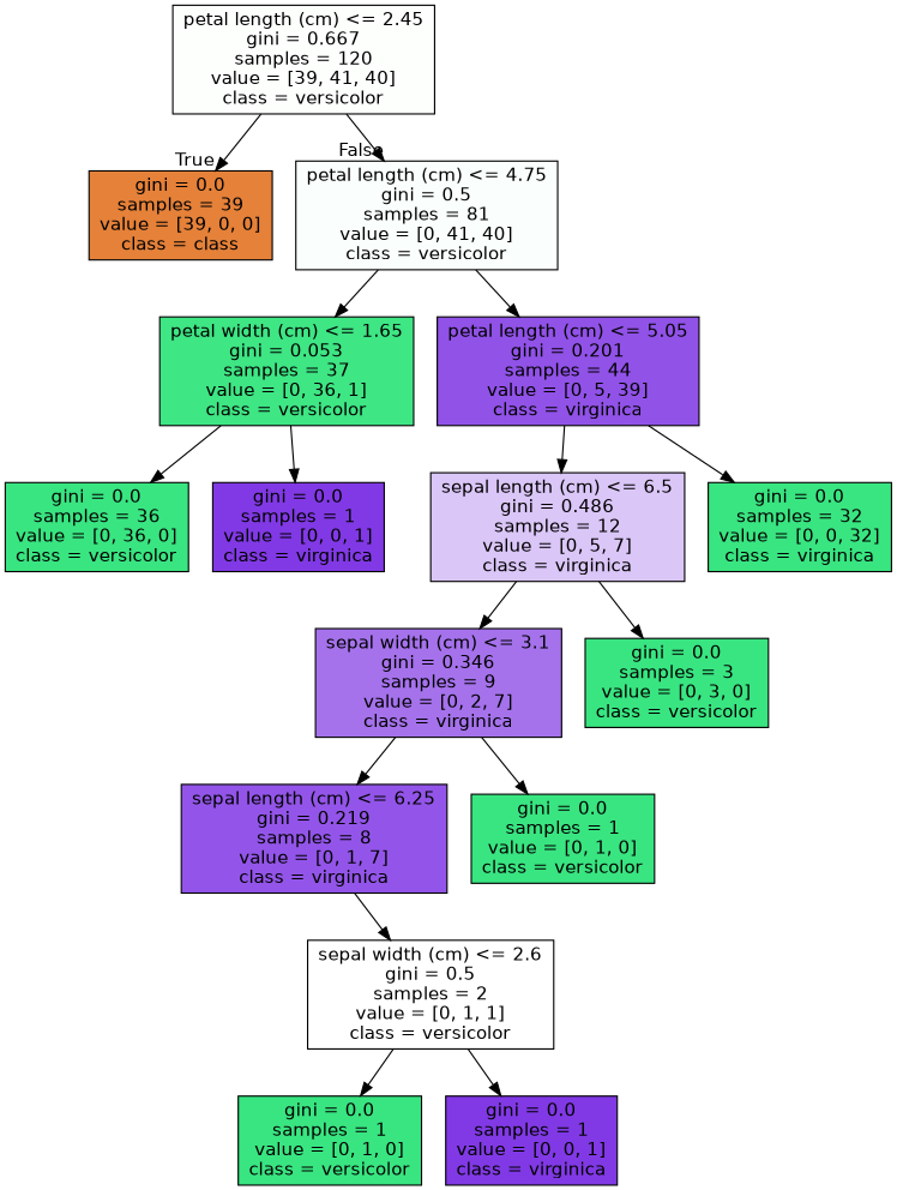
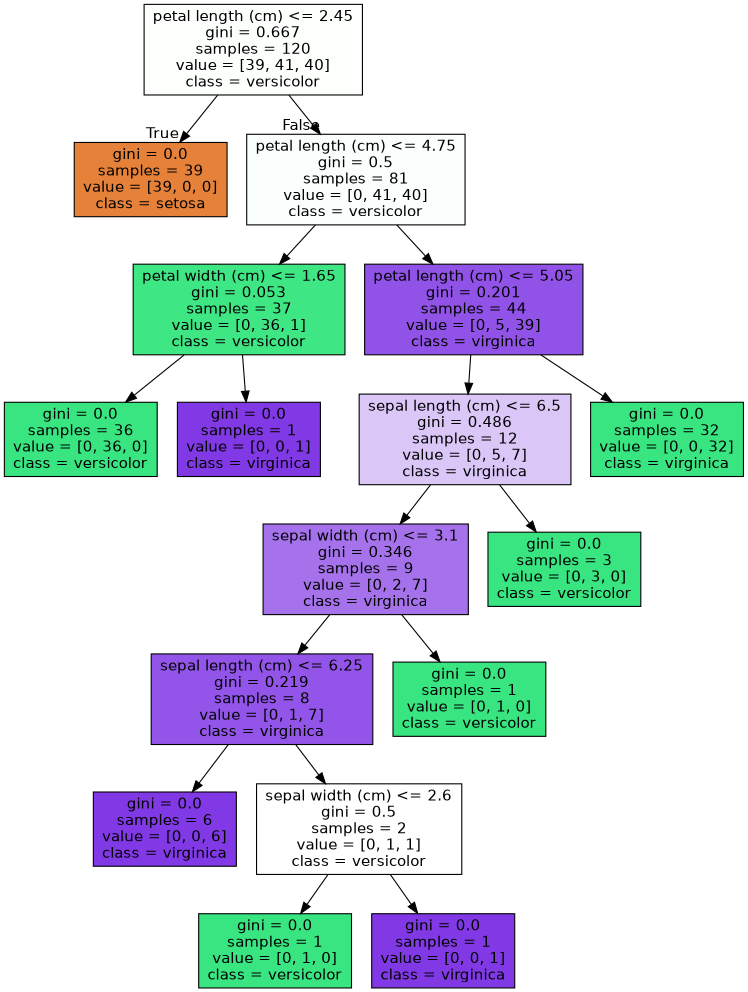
  digraph {
    node [color=black fillcolor="#39e581" fontname=helvetica shape=box style=filled]
    edge [fontname=helvetica]
    n1 [fillcolor="#fdfffd" label="petal length (cm) <= 2.45\ngini = 0.667\nsamples = 120\nvalue = [39, 41, 40]\nclass = versicolor"]
-   n2 [fillcolor="#e58139" label="gini = 0.0\nsamples = 39\nvalue = [39, 0, 0]\nclass = class"]
+   n2 [fillcolor="#e58139" label="gini = 0.0\nsamples = 39\nvalue = [39, 0, 0]\nclass = setosa"]
    n3 [fillcolor="#fafefc" label="petal length (cm) <= 4.75\ngini = 0.5\nsamples = 81\nvalue = [0, 41, 40]\nclass = versicolor"]
    n4 [fillcolor="#3ee684" label="petal width (cm) <= 1.65\ngini = 0.053\nsamples = 37\nvalue = [0, 36, 1]\nclass = versicolor"]
    n5 [fillcolor="#9152e8" label="petal length (cm) <= 5.05\ngini = 0.201\nsamples = 44\nvalue = [0, 5, 39]\nclass = virginica"]
    n6 [label="gini = 0.0\nsamples = 36\nvalue = [0, 36, 0]\nclass = versicolor"]
    n7 [fillcolor="#8139e5" label="gini = 0.0\nsamples = 1\nvalue = [0, 0, 1]\nclass = virginica"]
    n8 [fillcolor="#dbc6f8" label="sepal length (cm) <= 6.5\ngini = 0.486\nsamples = 12\nvalue = [0, 5, 7]\nclass = virginica"]
    n9 [label="gini = 0.0\nsamples = 32\nvalue = [0, 0, 32]\nclass = virginica"]
    n10 [fillcolor="#a572ec" label="sepal width (cm) <= 3.1\ngini = 0.346\nsamples = 9\nvalue = [0, 2, 7]\nclass = virginica"]
    n11 [label="gini = 0.0\nsamples = 3\nvalue = [0, 3, 0]\nclass = versicolor"]
    n12 [fillcolor="#9355e9" label="sepal length (cm) <= 6.25\ngini = 0.219\nsamples = 8\nvalue = [0, 1, 7]\nclass = virginica"]
    n13 [label="gini = 0.0\nsamples = 1\nvalue = [0, 1, 0]\nclass = versicolor"]
+   n14 [fillcolor="#8139e5" label="gini = 0.0\nsamples = 6\nvalue = [0, 0, 6]\nclass = virginica"]
    n15 [fillcolor="#ffffff" label="sepal width (cm) <= 2.6\ngini = 0.5\nsamples = 2\nvalue = [0, 1, 1]\nclass = versicolor"]
    n16 [label="gini = 0.0\nsamples = 1\nvalue = [0, 1, 0]\nclass = versicolor"]
    n17 [fillcolor="#8139e5" label="gini = 0.0\nsamples = 1\nvalue = [0, 0, 1]\nclass = virginica"]
    n1 -> n2 [headlabel=True labelangle=45 labeldistance=2.5]
    n1 -> n3 [headlabel=False labelangle=-45 labeldistance=2.5]
    n3 -> n4
    n3 -> n5
    n4 -> n6
    n4 -> n7
    n5 -> n8
    n5 -> n9
    n8 -> n10
    n8 -> n11
    n10 -> n12
    n10 -> n13
+   n12 -> n14
    n12 -> n15
    n15 -> n16
    n15 -> n17
  }
